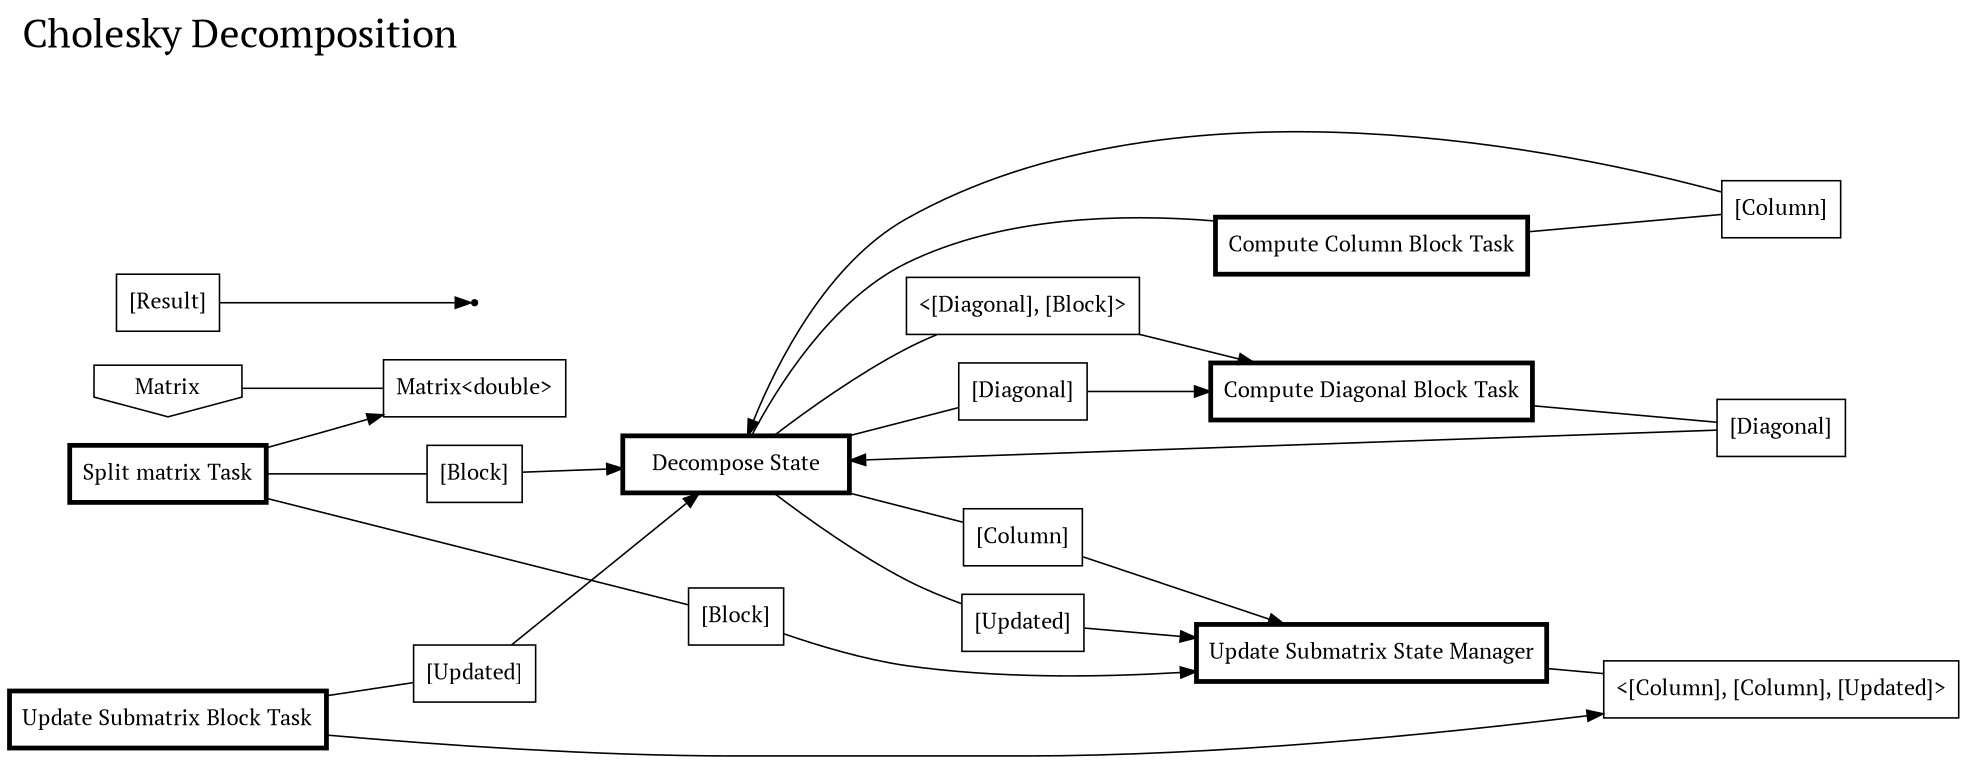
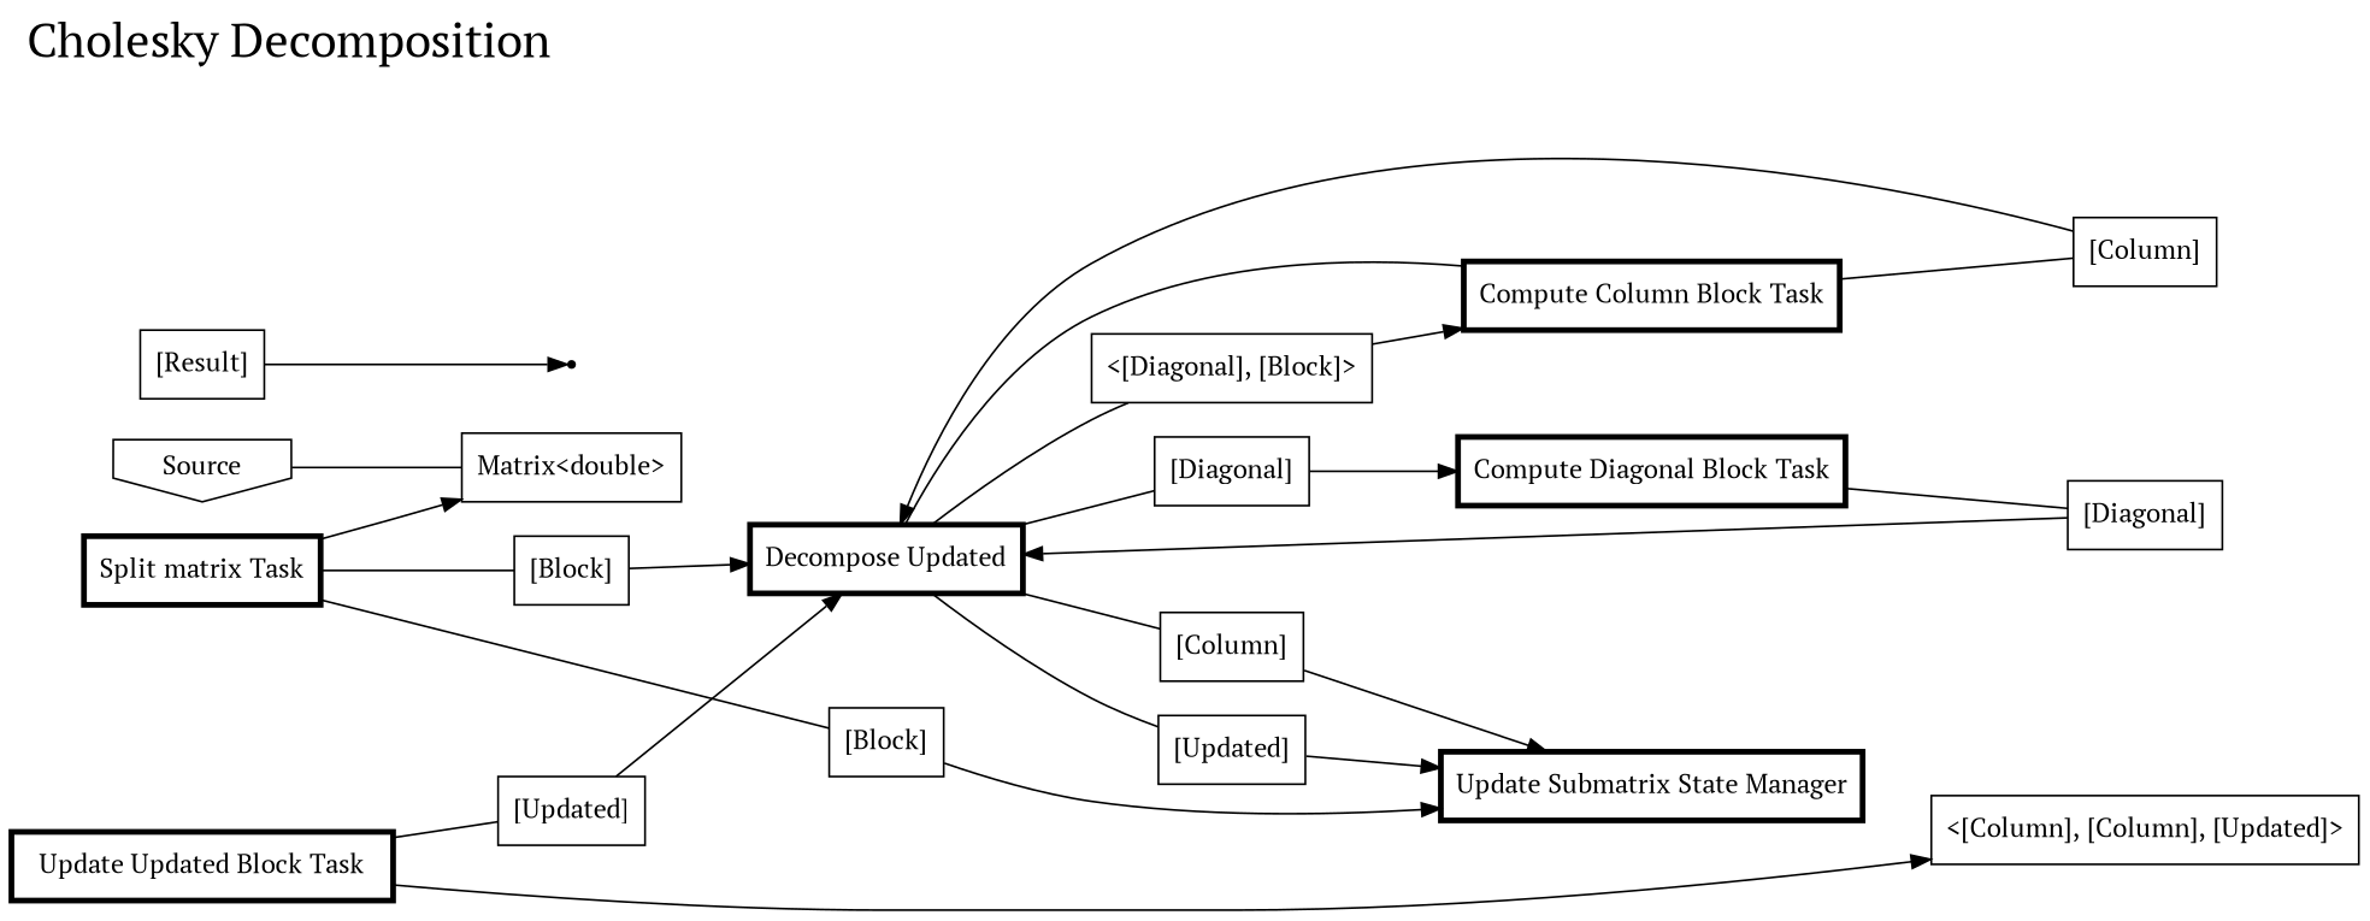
  digraph {
    fontname="PT Serif"
    fontsize=25
    label="Cholesky Decomposition"
    labeljust=left
    labelloc=top
    penwidth=5
    rankdir=LR
    node [fontname="PT Serif" shape=rect]
    edge [fontname="PT Serif" penwidth=1]
-   n1 [label=Matrix shape=invhouse]
+   n1 [label=Source shape=invhouse]
    n2 [label="Matrix<double>"]
    n3 [label=Sink shape=point]
    n4 [label="Split matrix Task" penwidth=3]
    n5 [label="[Block]"]
    n6 [label="[Block]"]
-   n7 [label="Decompose State" penwidth=3]
+   n7 [label="Decompose Updated" penwidth=3]
    n8 [label="Update Submatrix State Manager" penwidth=3]
    n9 [label="[Diagonal]"]
    n10 [label="<[Diagonal], [Block]>"]
    n11 [label="[Column]"]
    n12 [label="[Updated]"]
    n13 [label="Compute Column Block Task" penwidth=3]
    n14 [label="[Result]"]
    n15 [label="Compute Diagonal Block Task" penwidth=3]
    n16 [label="[Diagonal]"]
    n17 [label="[Column]"]
-   n18 [label="Update Submatrix Block Task" penwidth=3]
+   n18 [label="Update Updated Block Task" penwidth=3]
    n19 [label="[Updated]"]
    n20 [label="<[Column], [Column], [Updated]>"]
    n1 -> n2 [dir=none]
    n4 -> n2
    n4 -> n5 [dir=none]
    n4 -> n6 [dir=none]
    n5 -> n7
    n6 -> n8
    n7 -> n9 [dir=none]
    n7 -> n10 [dir=none]
    n7 -> n11 [dir=none]
    n7 -> n12 [dir=none]
    n7 -> n13 [dir=none]
-   n8 -> n20 [dir=none]
    n9 -> n15
-   n10 -> n15
+   n10 -> n13
    n11 -> n8
    n12 -> n8
    n13 -> n17 [dir=none]
    n14 -> n3
    n15 -> n16 [dir=none]
    n16 -> n7
    n17 -> n7
    n18 -> n19 [dir=none]
    n18 -> n20
    n19 -> n7
  }
